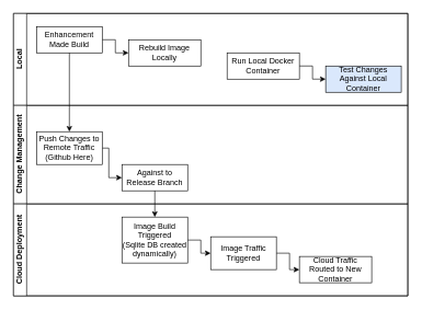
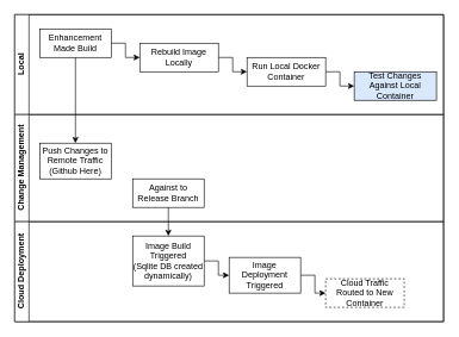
  <mxCell id="0" />
  <mxCell id="1" parent="0" />
  <mxCell id="2" value="" style="swimlane;html=1;childLayout=stackLayout;resizeParent=1;resizeParentMax=0;horizontal=1;startSize=0;horizontalStack=0;" vertex="1" parent="1"><mxGeometry x="20" y="20" width="600" height="430" as="geometry"><mxRectangle x="180" y="260" width="60" height="20" as="alternateBounds" /></mxGeometry></mxCell>
  <mxCell id="3" value="Local" style="swimlane;html=1;startSize=20;horizontal=0;" vertex="1" parent="2"><mxGeometry width="600" height="140" as="geometry" /></mxCell>
  <mxCell id="4" style="edgeStyle=orthogonalEdgeStyle;rounded=0;orthogonalLoop=1;jettySize=auto;html=1;entryX=0;entryY=0.5;entryDx=0;entryDy=0;" edge="1" parent="3" source="5" target="7"><mxGeometry relative="1" as="geometry" /></mxCell>
  <mxCell id="5" value="Enhancement Made Build" style="rounded=0;whiteSpace=wrap;html=1;" vertex="1" parent="3"><mxGeometry x="35" y="20" width="100" height="40" as="geometry" /></mxCell>
+ <mxCell id="6" style="edgeStyle=orthogonalEdgeStyle;rounded=0;orthogonalLoop=1;jettySize=auto;html=1;entryX=0;entryY=0.5;entryDx=0;entryDy=0;" edge="1" parent="3" source="7" target="9"><mxGeometry relative="1" as="geometry" /></mxCell>
  <mxCell id="7" value="Rebuild Image Locally" style="rounded=0;whiteSpace=wrap;html=1;" vertex="1" parent="3"><mxGeometry x="175" y="40" width="110" height="40" as="geometry" /></mxCell>
  <mxCell id="8" style="edgeStyle=orthogonalEdgeStyle;rounded=0;orthogonalLoop=1;jettySize=auto;html=1;entryX=0;entryY=0.5;entryDx=0;entryDy=0;" edge="1" parent="3" source="9" target="10"><mxGeometry relative="1" as="geometry" /></mxCell>
  <mxCell id="9" value="Run Local Docker Container" style="rounded=0;whiteSpace=wrap;html=1;" vertex="1" parent="3"><mxGeometry x="325" y="60" width="110" height="40" as="geometry" /></mxCell>
  <mxCell id="10" value="Test Changes Against Local Container" style="rounded=0;whiteSpace=wrap;html=1;fillColor=#dae8fc;" vertex="1" parent="3"><mxGeometry x="475" y="80" width="115" height="40" as="geometry" /></mxCell>
  <mxCell id="11" value="Change Management" style="swimlane;html=1;startSize=20;horizontal=0;" vertex="1" parent="2"><mxGeometry y="140" width="600" height="150" as="geometry" /></mxCell>
- <mxCell id="12" style="edgeStyle=orthogonalEdgeStyle;rounded=0;orthogonalLoop=1;jettySize=auto;html=1;" edge="1" parent="11" source="13" target="14"><mxGeometry relative="1" as="geometry"><Array as="points"><mxPoint x="145" y="65" /><mxPoint x="145" y="110" /></Array></mxGeometry></mxCell>
  <mxCell id="13" value="Push Changes to Remote Traffic (Github Here)" style="rounded=0;whiteSpace=wrap;html=1;" vertex="1" parent="11"><mxGeometry x="35" y="40" width="100" height="50" as="geometry" /></mxCell>
  <mxCell id="14" value="Against to Release Branch" style="rounded=0;whiteSpace=wrap;html=1;" vertex="1" parent="11"><mxGeometry x="165" y="90" width="100" height="40" as="geometry" /></mxCell>
  <mxCell id="15" value="Cloud Deployment" style="swimlane;html=1;startSize=20;horizontal=0;" vertex="1" parent="2"><mxGeometry y="290" width="600" height="140" as="geometry" /></mxCell>
  <mxCell id="16" style="edgeStyle=orthogonalEdgeStyle;rounded=0;orthogonalLoop=1;jettySize=auto;html=1;entryX=0;entryY=0.5;entryDx=0;entryDy=0;" edge="1" parent="15" source="17" target="19"><mxGeometry relative="1" as="geometry" /></mxCell>
  <mxCell id="17" value="Image Build Triggered&lt;br&gt;(Sqlite DB created dynamically)" style="rounded=0;whiteSpace=wrap;html=1;" vertex="1" parent="15"><mxGeometry x="165" y="20" width="100" height="70" as="geometry" /></mxCell>
  <mxCell id="18" style="edgeStyle=orthogonalEdgeStyle;rounded=0;orthogonalLoop=1;jettySize=auto;html=1;entryX=0;entryY=0.5;entryDx=0;entryDy=0;" edge="1" parent="15" source="19" target="20"><mxGeometry relative="1" as="geometry" /></mxCell>
- <mxCell id="19" value="Image Traffic Triggered" style="rounded=0;whiteSpace=wrap;html=1;" vertex="1" parent="15"><mxGeometry x="300" y="50" width="100" height="50" as="geometry" /></mxCell>
- <mxCell id="20" value="Cloud Traffic Routed to New Container" style="rounded=0;whiteSpace=wrap;html=1;" vertex="1" parent="15"><mxGeometry x="435" y="80" width="110" height="40" as="geometry" /></mxCell>
+ <mxCell id="19" value="Image Deployment Triggered" style="rounded=0;whiteSpace=wrap;html=1;" vertex="1" parent="15"><mxGeometry x="300" y="50" width="100" height="50" as="geometry" /></mxCell>
+ <mxCell id="20" value="Cloud Traffic Routed to New Container" style="rounded=0;whiteSpace=wrap;html=1;dashed=1;" vertex="1" parent="15"><mxGeometry x="435" y="80" width="110" height="40" as="geometry" /></mxCell>
  <mxCell id="21" style="edgeStyle=orthogonalEdgeStyle;rounded=0;orthogonalLoop=1;jettySize=auto;html=1;entryX=0.5;entryY=0;entryDx=0;entryDy=0;" edge="1" parent="2" source="5" target="13"><mxGeometry relative="1" as="geometry" /></mxCell>
  <mxCell id="22" style="edgeStyle=orthogonalEdgeStyle;rounded=0;orthogonalLoop=1;jettySize=auto;html=1;entryX=0.5;entryY=0;entryDx=0;entryDy=0;" edge="1" parent="2" source="14" target="17"><mxGeometry relative="1" as="geometry" /></mxCell>
